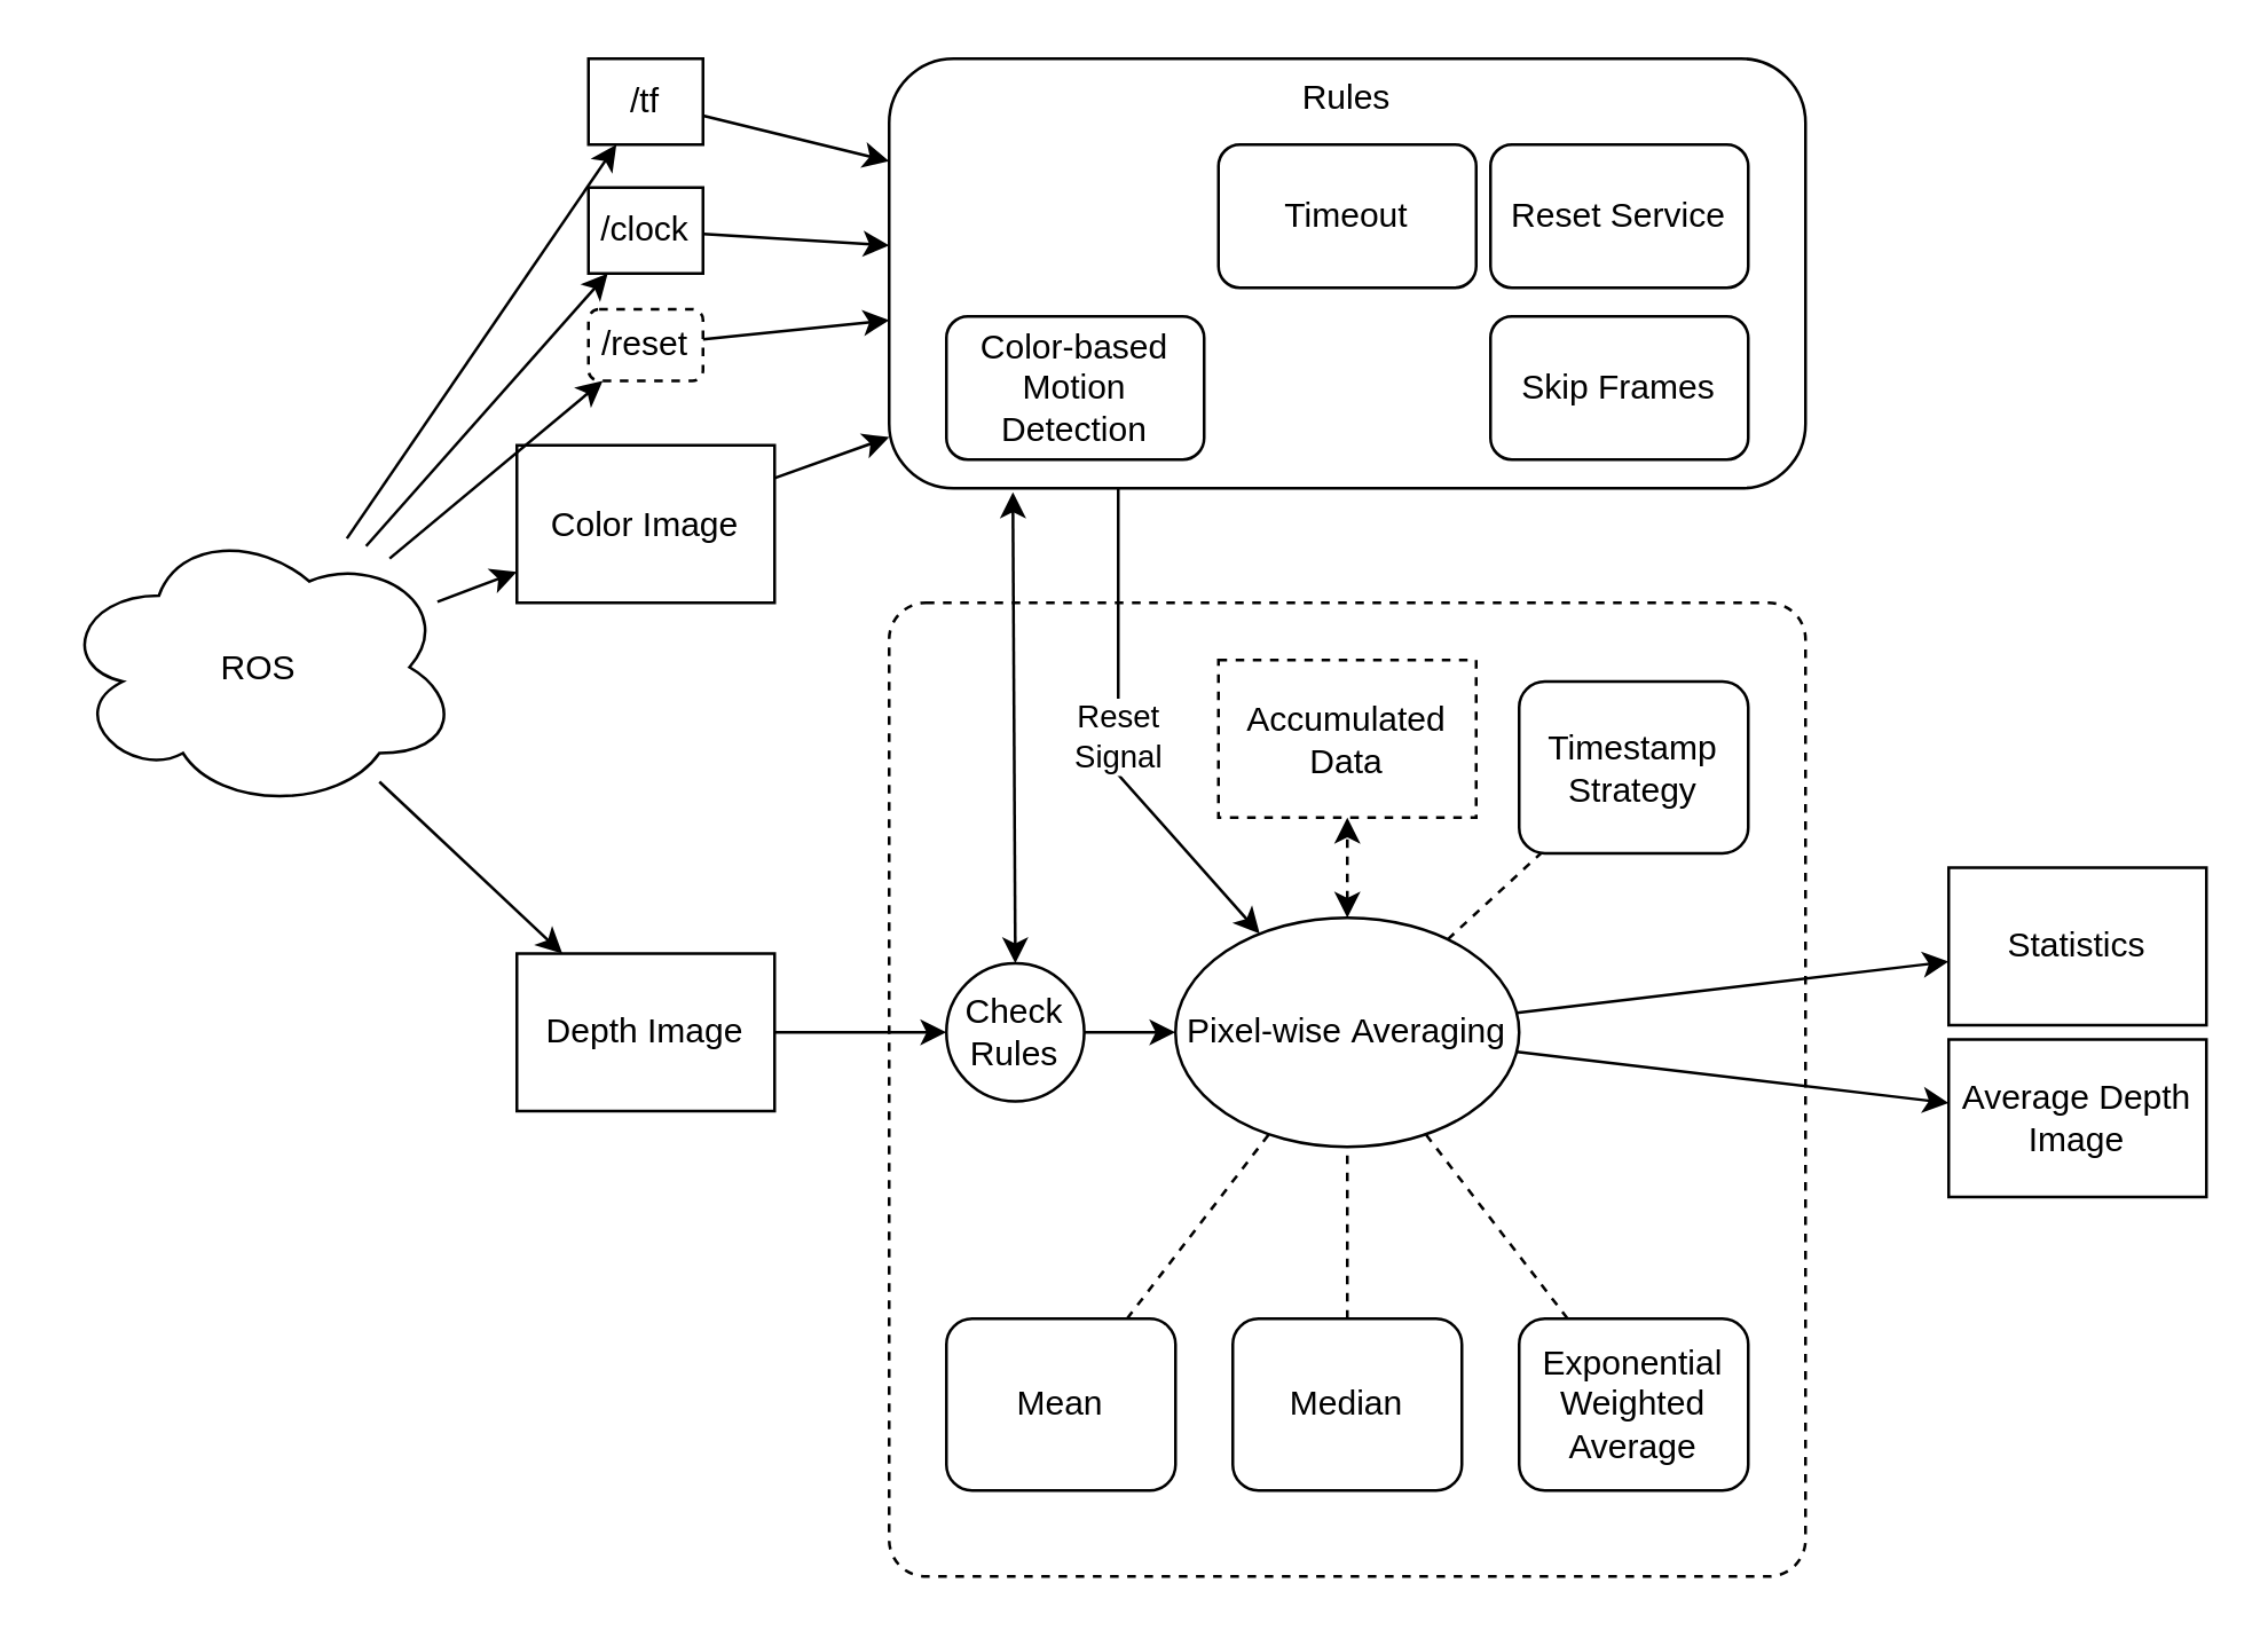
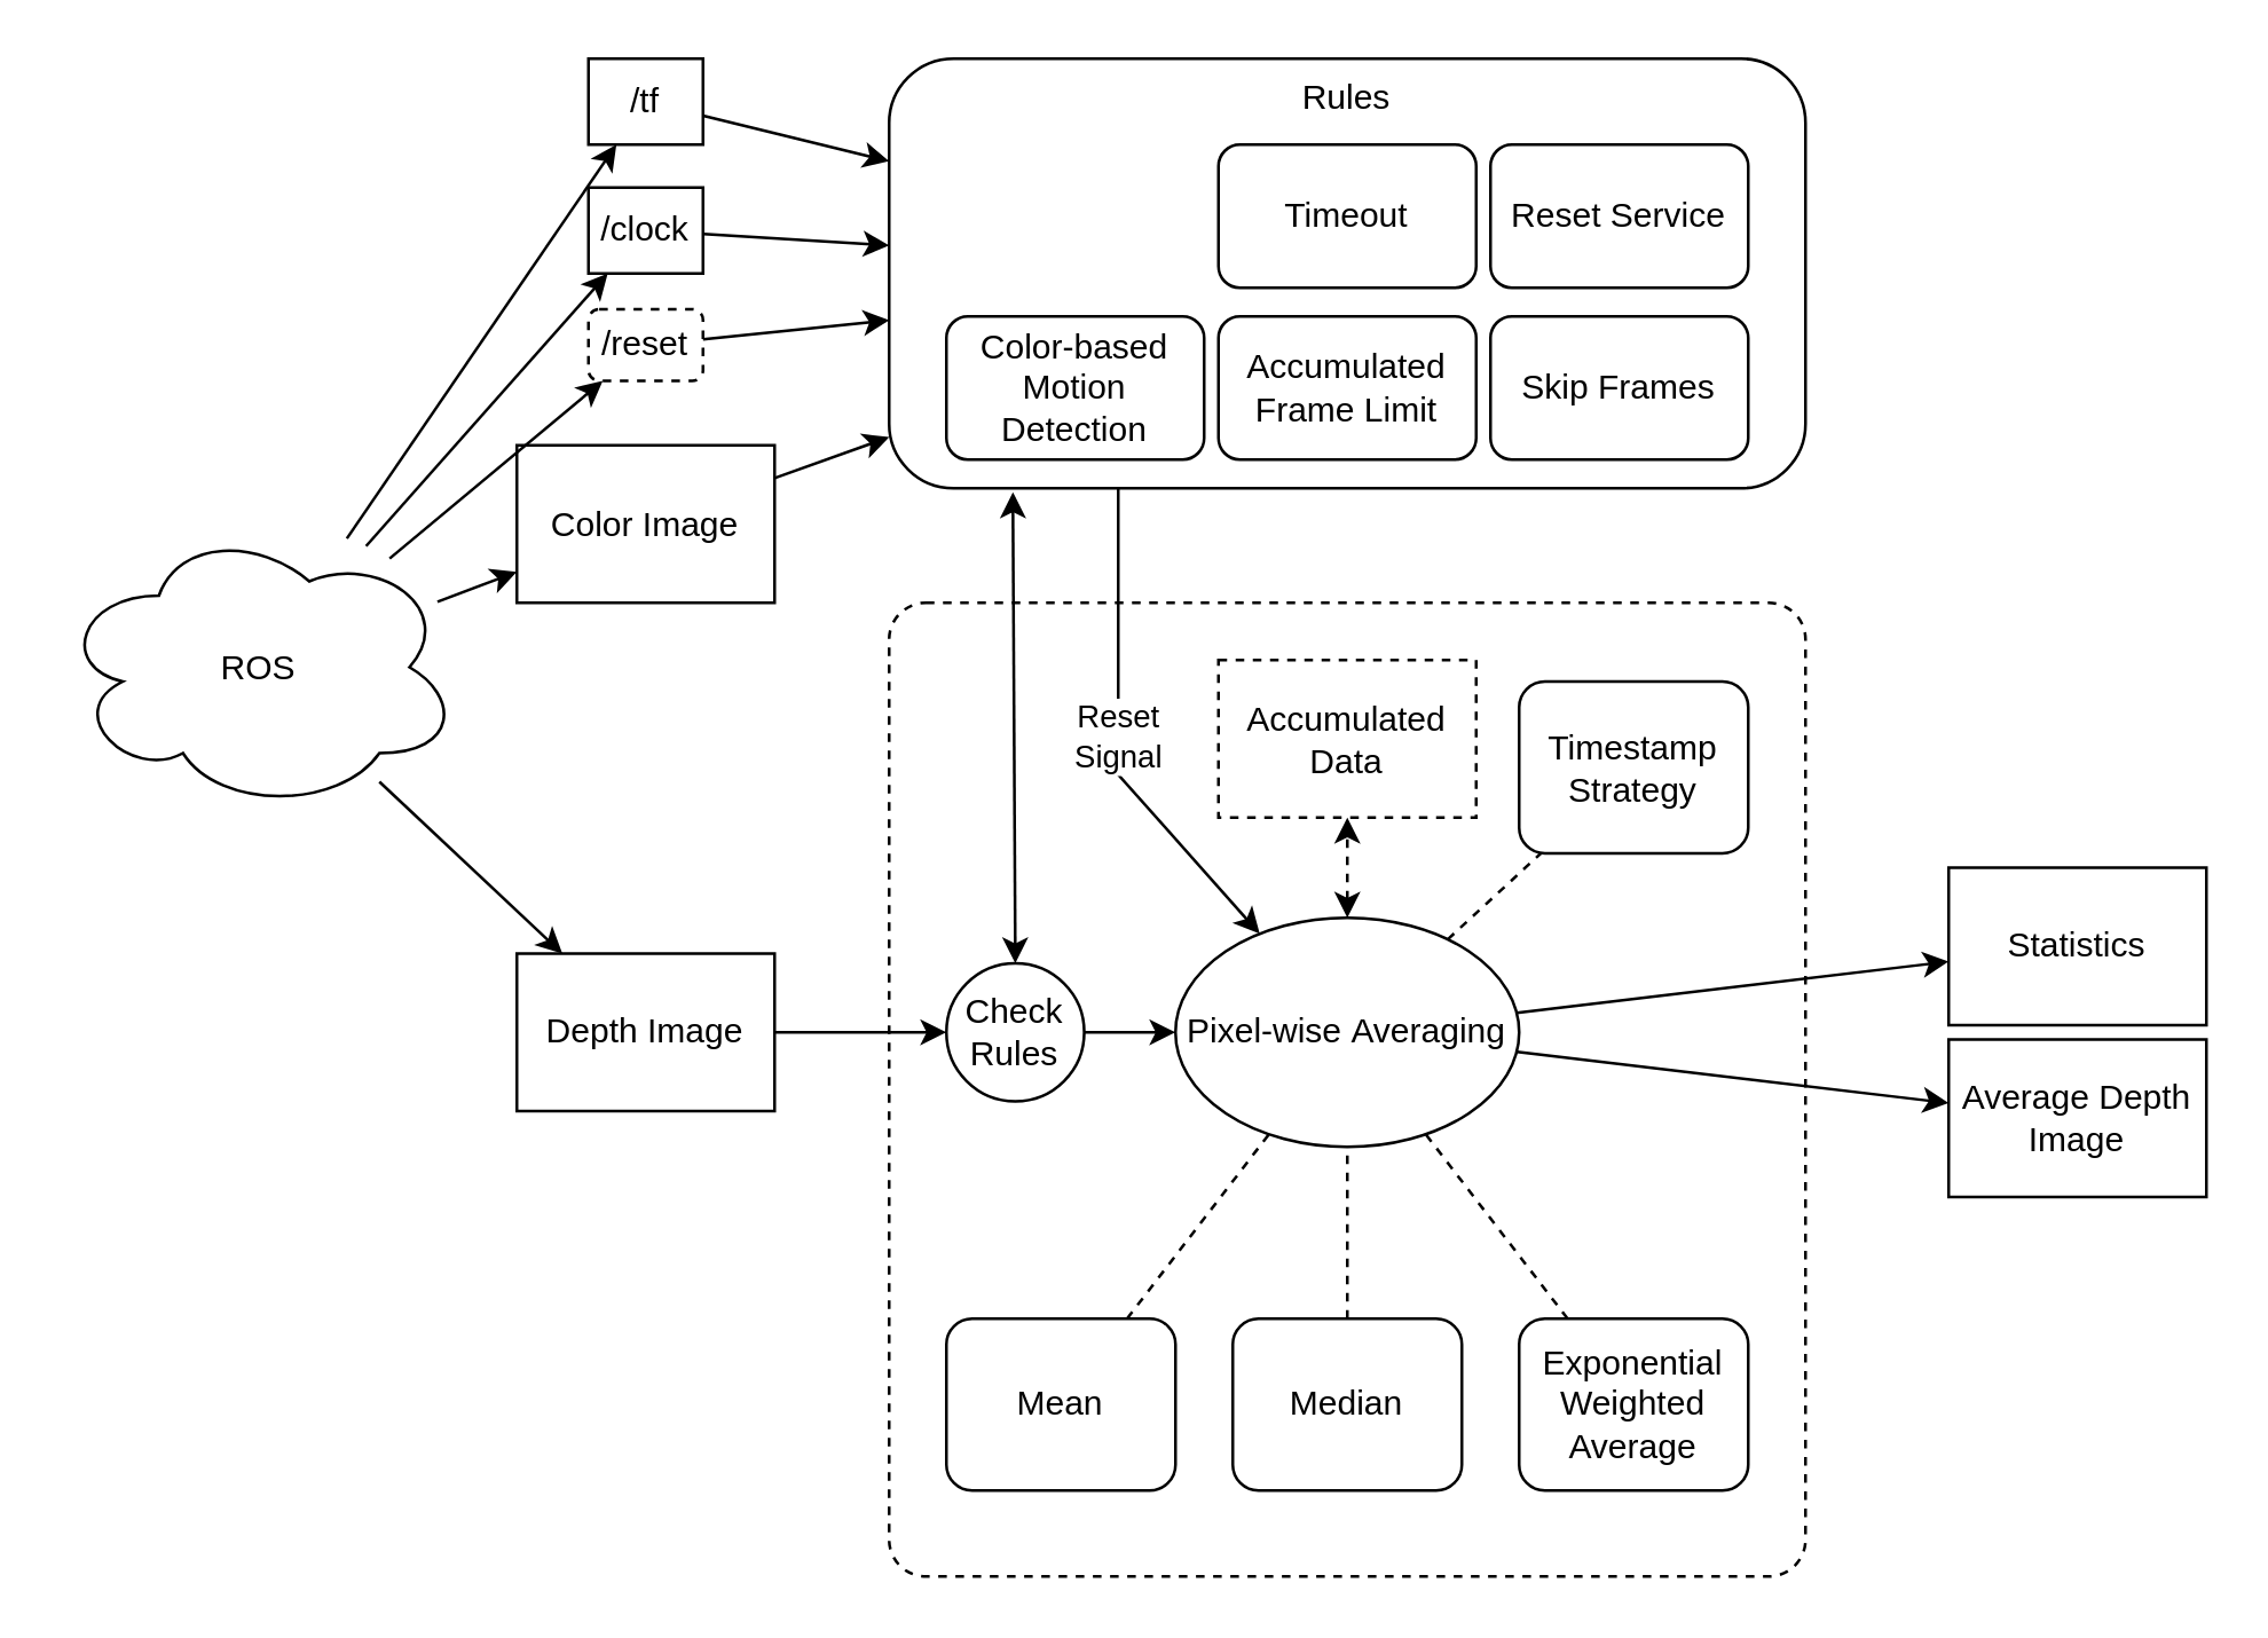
  <mxCell id="0" />
  <mxCell id="1" parent="0" />
  <mxCell id="2" value="" style="rounded=1;whiteSpace=wrap;html=1;fillColor=none;dashed=1;arcSize=4;" vertex="1" parent="1"><mxGeometry x="310" y="210" width="320" height="340" as="geometry" /></mxCell>
  <mxCell id="3" value="Depth Image" style="rounded=0;whiteSpace=wrap;html=1;" vertex="1" parent="1"><mxGeometry x="180" y="332.5" width="90" height="55" as="geometry" /></mxCell>
  <mxCell id="4" value="Average Depth Image" style="rounded=0;whiteSpace=wrap;html=1;" vertex="1" parent="1"><mxGeometry x="680" y="362.5" width="90" height="55" as="geometry" /></mxCell>
  <mxCell id="5" value="Pixel-wise&amp;nbsp;Averaging" style="ellipse;whiteSpace=wrap;html=1;" vertex="1" parent="1"><mxGeometry x="410" y="320" width="120" height="80" as="geometry" /></mxCell>
  <mxCell id="6" value="" style="endArrow=classic;html=1;rounded=0;" edge="1" parent="1" source="5" target="4"><mxGeometry width="50" height="50" relative="1" as="geometry"><mxPoint x="550" y="410" as="sourcePoint" /><mxPoint x="600" y="360" as="targetPoint" /></mxGeometry></mxCell>
  <mxCell id="7" value="Accumulated Data" style="rounded=0;whiteSpace=wrap;html=1;dashed=1;" vertex="1" parent="1"><mxGeometry x="425" y="230" width="90" height="55" as="geometry" /></mxCell>
  <mxCell id="8" value="" style="endArrow=classic;startArrow=classic;html=1;rounded=0;dashed=1;" edge="1" parent="1" source="5" target="7"><mxGeometry width="50" height="50" relative="1" as="geometry"><mxPoint x="550" y="410" as="sourcePoint" /><mxPoint x="600" y="360" as="targetPoint" /></mxGeometry></mxCell>
  <mxCell id="9" value="Mean" style="rounded=1;whiteSpace=wrap;html=1;" vertex="1" parent="1"><mxGeometry x="330" y="460" width="80" height="60" as="geometry" /></mxCell>
  <mxCell id="10" value="Median" style="rounded=1;whiteSpace=wrap;html=1;" vertex="1" parent="1"><mxGeometry x="430" y="460" width="80" height="60" as="geometry" /></mxCell>
  <mxCell id="11" value="Exponential Weighted Average" style="rounded=1;whiteSpace=wrap;html=1;" vertex="1" parent="1"><mxGeometry x="530" y="460" width="80" height="60" as="geometry" /></mxCell>
  <mxCell id="12" value="Statistics" style="rounded=0;whiteSpace=wrap;html=1;" vertex="1" parent="1"><mxGeometry x="680" y="302.5" width="90" height="55" as="geometry" /></mxCell>
  <mxCell id="13" value="" style="endArrow=classic;html=1;rounded=0;" edge="1" parent="1" source="5" target="12"><mxGeometry width="50" height="50" relative="1" as="geometry"><mxPoint x="510" y="470" as="sourcePoint" /><mxPoint x="560" y="420" as="targetPoint" /></mxGeometry></mxCell>
  <mxCell id="14" value="" style="endArrow=none;dashed=1;html=1;rounded=0;" edge="1" parent="1" source="9" target="5"><mxGeometry width="50" height="50" relative="1" as="geometry"><mxPoint x="510" y="550" as="sourcePoint" /><mxPoint x="560" y="500" as="targetPoint" /></mxGeometry></mxCell>
  <mxCell id="15" value="" style="endArrow=none;dashed=1;html=1;rounded=0;" edge="1" parent="1" source="10" target="5"><mxGeometry width="50" height="50" relative="1" as="geometry"><mxPoint x="510" y="550" as="sourcePoint" /><mxPoint x="560" y="500" as="targetPoint" /></mxGeometry></mxCell>
  <mxCell id="16" value="" style="endArrow=none;dashed=1;html=1;rounded=0;" edge="1" parent="1" source="11" target="5"><mxGeometry width="50" height="50" relative="1" as="geometry"><mxPoint x="510" y="550" as="sourcePoint" /><mxPoint x="560" y="500" as="targetPoint" /></mxGeometry></mxCell>
  <mxCell id="17" value="ROS" style="ellipse;shape=cloud;whiteSpace=wrap;html=1;" vertex="1" parent="1"><mxGeometry x="20" y="182.5" width="140" height="100" as="geometry" /></mxCell>
  <mxCell id="18" value="" style="endArrow=classic;html=1;rounded=0;" edge="1" parent="1" source="17" target="3"><mxGeometry width="50" height="50" relative="1" as="geometry"><mxPoint x="510" y="290" as="sourcePoint" /><mxPoint x="560" y="240" as="targetPoint" /></mxGeometry></mxCell>
  <mxCell id="19" value="/tf" style="rounded=0;whiteSpace=wrap;html=1;" vertex="1" parent="1"><mxGeometry x="205" y="20" width="40" height="30" as="geometry" /></mxCell>
  <mxCell id="20" value="" style="endArrow=classic;html=1;rounded=0;" edge="1" parent="1" source="17" target="19"><mxGeometry width="50" height="50" relative="1" as="geometry"><mxPoint x="510" y="290" as="sourcePoint" /><mxPoint x="560" y="240" as="targetPoint" /></mxGeometry></mxCell>
  <mxCell id="21" value="/clock" style="rounded=0;whiteSpace=wrap;html=1;" vertex="1" parent="1"><mxGeometry x="205" y="65" width="40" height="30" as="geometry" /></mxCell>
  <mxCell id="22" value="" style="endArrow=classic;html=1;rounded=0;" edge="1" parent="1" source="17" target="21"><mxGeometry width="50" height="50" relative="1" as="geometry"><mxPoint x="510" y="290" as="sourcePoint" /><mxPoint x="560" y="240" as="targetPoint" /></mxGeometry></mxCell>
  <mxCell id="23" value="Rules" style="rounded=1;whiteSpace=wrap;html=1;verticalAlign=top;" vertex="1" parent="1"><mxGeometry x="310" y="20" width="320" height="150" as="geometry" /></mxCell>
  <mxCell id="24" value="Timeout" style="rounded=1;whiteSpace=wrap;html=1;" vertex="1" parent="1"><mxGeometry x="425" y="50" width="90" height="50" as="geometry" /></mxCell>
  <mxCell id="25" value="" style="endArrow=classic;html=1;rounded=0;" edge="1" parent="1" source="19" target="23"><mxGeometry width="50" height="50" relative="1" as="geometry"><mxPoint x="510" y="290" as="sourcePoint" /><mxPoint x="560" y="240" as="targetPoint" /></mxGeometry></mxCell>
  <mxCell id="26" value="" style="endArrow=classic;html=1;rounded=0;" edge="1" parent="1" source="21" target="23"><mxGeometry width="50" height="50" relative="1" as="geometry"><mxPoint x="510" y="290" as="sourcePoint" /><mxPoint x="560" y="240" as="targetPoint" /></mxGeometry></mxCell>
  <mxCell id="27" value="Check Rules" style="ellipse;whiteSpace=wrap;html=1;aspect=fixed;" vertex="1" parent="1"><mxGeometry x="330" y="335.94" width="48.12" height="48.12" as="geometry" /></mxCell>
  <mxCell id="28" value="" style="endArrow=classic;html=1;rounded=0;" edge="1" parent="1" source="3" target="27"><mxGeometry width="50" height="50" relative="1" as="geometry"><mxPoint x="510" y="290" as="sourcePoint" /><mxPoint x="560" y="240" as="targetPoint" /></mxGeometry></mxCell>
  <mxCell id="29" value="" style="endArrow=classic;html=1;rounded=0;" edge="1" parent="1" source="27" target="5"><mxGeometry width="50" height="50" relative="1" as="geometry"><mxPoint x="510" y="310" as="sourcePoint" /><mxPoint x="560" y="260" as="targetPoint" /></mxGeometry></mxCell>
  <mxCell id="30" value="Reset&lt;br&gt;Signal" style="endArrow=classic;html=1;rounded=0;exitX=0.25;exitY=1;exitDx=0;exitDy=0;" edge="1" parent="1" source="23" target="5"><mxGeometry width="50" height="50" relative="1" as="geometry"><mxPoint x="510" y="290" as="sourcePoint" /><mxPoint x="560" y="240" as="targetPoint" /><Array as="points"><mxPoint x="390" y="270" /></Array></mxGeometry></mxCell>
  <mxCell id="31" value="" style="endArrow=classic;startArrow=classic;html=1;rounded=0;entryX=0.135;entryY=1.009;entryDx=0;entryDy=0;entryPerimeter=0;" edge="1" parent="1" source="27" target="23"><mxGeometry width="50" height="50" relative="1" as="geometry"><mxPoint x="510" y="290" as="sourcePoint" /><mxPoint x="560" y="240" as="targetPoint" /></mxGeometry></mxCell>
  <mxCell id="32" value="Color Image" style="rounded=0;whiteSpace=wrap;html=1;" vertex="1" parent="1"><mxGeometry x="180" y="155" width="90" height="55" as="geometry" /></mxCell>
  <mxCell id="33" value="" style="endArrow=classic;html=1;rounded=0;" edge="1" parent="1" source="17" target="32"><mxGeometry width="50" height="50" relative="1" as="geometry"><mxPoint x="510" y="290" as="sourcePoint" /><mxPoint x="560" y="240" as="targetPoint" /></mxGeometry></mxCell>
  <mxCell id="34" value="" style="endArrow=classic;html=1;rounded=0;" edge="1" parent="1" source="32" target="23"><mxGeometry width="50" height="50" relative="1" as="geometry"><mxPoint x="510" y="290" as="sourcePoint" /><mxPoint x="560" y="240" as="targetPoint" /></mxGeometry></mxCell>
  <mxCell id="35" value="Color-based Motion Detection" style="rounded=1;whiteSpace=wrap;html=1;" vertex="1" parent="1"><mxGeometry x="330" y="110" width="90" height="50" as="geometry" /></mxCell>
  <mxCell id="36" value="Reset Service" style="rounded=1;whiteSpace=wrap;html=1;" vertex="1" parent="1"><mxGeometry x="520" y="50" width="90" height="50" as="geometry" /></mxCell>
  <mxCell id="37" value="/reset" style="rounded=1;whiteSpace=wrap;html=1;dashed=1;" vertex="1" parent="1"><mxGeometry x="205" y="107.5" width="40" height="25" as="geometry" /></mxCell>
  <mxCell id="38" value="" style="endArrow=classic;html=1;rounded=0;" edge="1" parent="1" source="17" target="37"><mxGeometry width="50" height="50" relative="1" as="geometry"><mxPoint x="510" y="370" as="sourcePoint" /><mxPoint x="560" y="320" as="targetPoint" /></mxGeometry></mxCell>
  <mxCell id="39" value="" style="endArrow=classic;html=1;rounded=0;" edge="1" parent="1" source="37" target="23"><mxGeometry width="50" height="50" relative="1" as="geometry"><mxPoint x="510" y="370" as="sourcePoint" /><mxPoint x="560" y="320" as="targetPoint" /></mxGeometry></mxCell>
+ <mxCell id="40" value="Accumulated Frame Limit" style="rounded=1;whiteSpace=wrap;html=1;" vertex="1" parent="1"><mxGeometry x="425" y="110" width="90" height="50" as="geometry" /></mxCell>
  <mxCell id="41" value="Timestamp Strategy" style="rounded=1;whiteSpace=wrap;html=1;" vertex="1" parent="1"><mxGeometry x="530" y="237.5" width="80" height="60" as="geometry" /></mxCell>
  <mxCell id="42" value="" style="endArrow=none;dashed=1;html=1;rounded=0;" edge="1" parent="1" source="5" target="41"><mxGeometry width="50" height="50" relative="1" as="geometry"><mxPoint x="510" y="370" as="sourcePoint" /><mxPoint x="560" y="320" as="targetPoint" /></mxGeometry></mxCell>
  <mxCell id="43" value="Skip Frames" style="rounded=1;whiteSpace=wrap;html=1;" vertex="1" parent="1"><mxGeometry x="520" y="110" width="90" height="50" as="geometry" /></mxCell>
